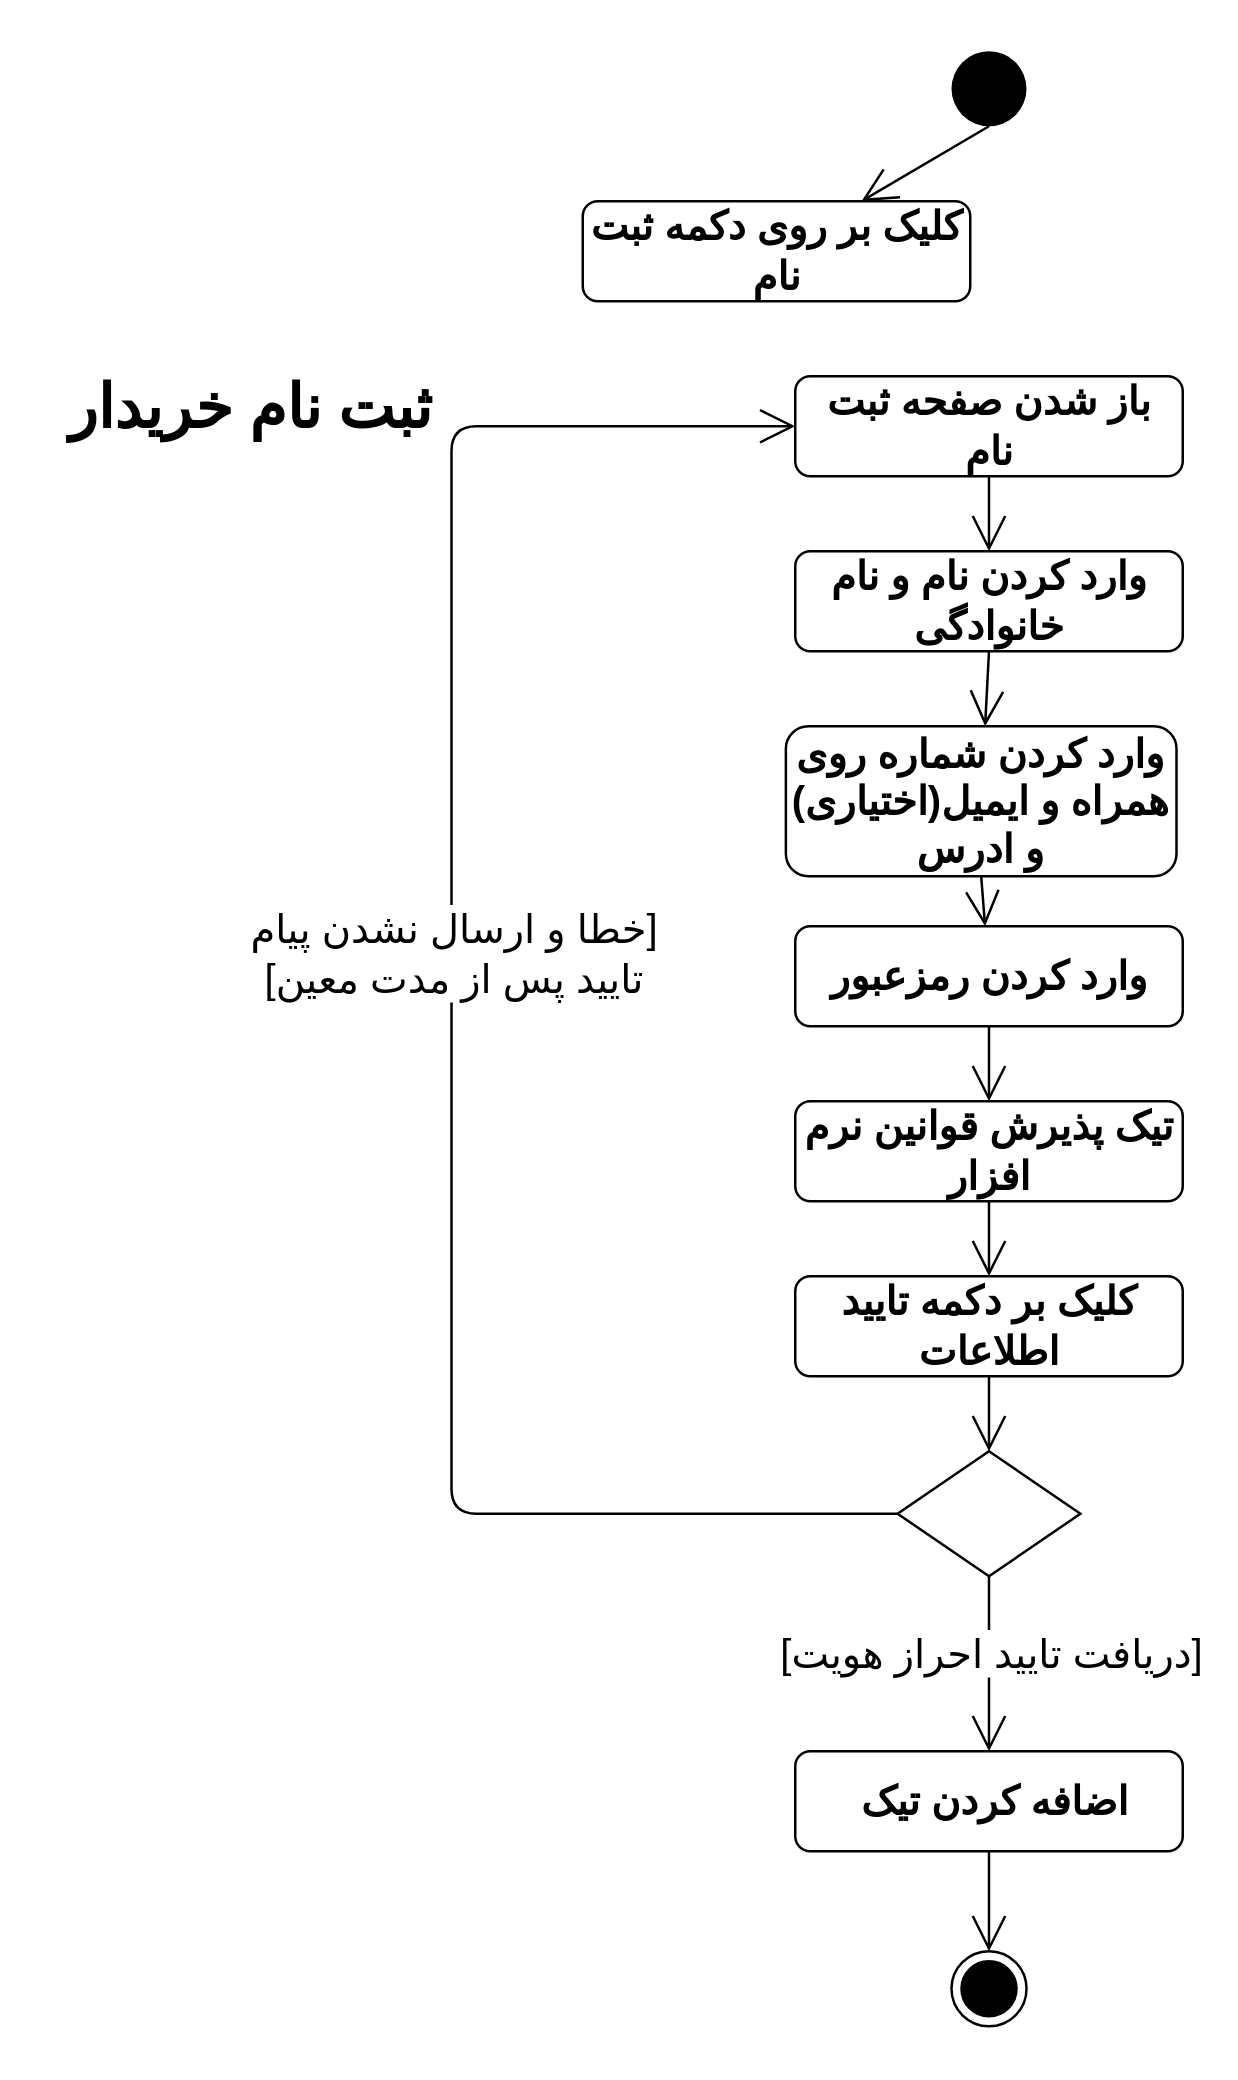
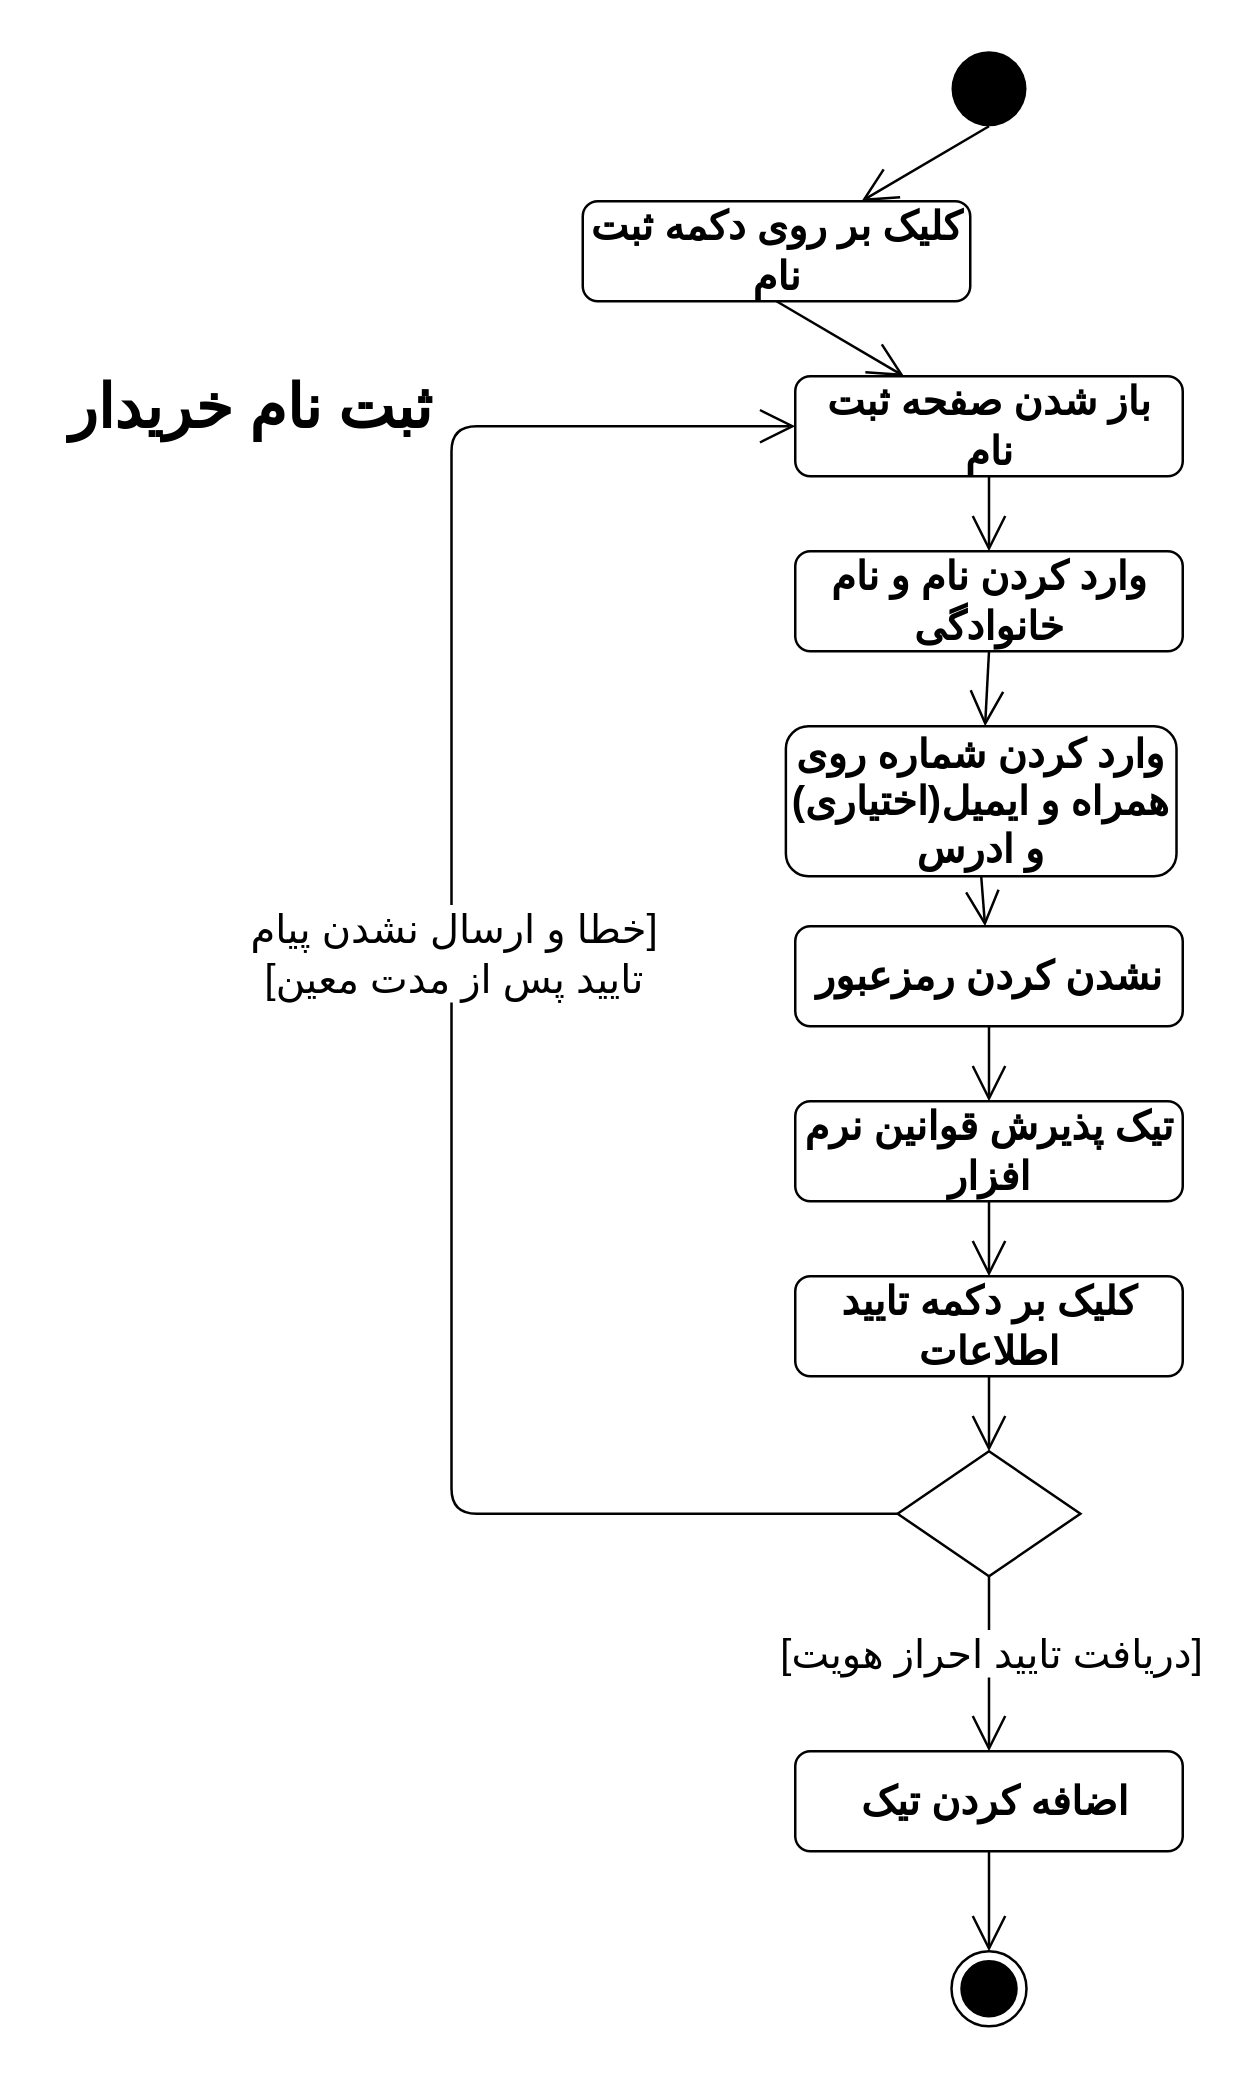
  <mxCell id="0" />
  <mxCell id="1" parent="0" />
  <mxCell id="2" value="" style="ellipse;fillColor=#000000;strokeColor=none;fontSize=15;" parent="1" vertex="1"><mxGeometry x="380" y="20" width="30" height="30" as="geometry" /></mxCell>
  <mxCell id="3" value="" style="endArrow=open;endFill=1;endSize=12;html=1;fontSize=15;exitX=0.5;exitY=1;exitDx=0;exitDy=0;" parent="1" source="2" target="4" edge="1"><mxGeometry width="160" relative="1" as="geometry"><mxPoint x="340" y="280" as="sourcePoint" /><mxPoint x="395" y="80" as="targetPoint" /></mxGeometry></mxCell>
  <mxCell id="4" value="کلیک بر روی دکمه ثبت نام" style="shape=rect;html=1;rounded=1;whiteSpace=wrap;align=center;fontStyle=1;fontSize=16;" parent="1" vertex="1"><mxGeometry x="232.5" y="80" width="155" height="40" as="geometry" /></mxCell>
+ <mxCell id="5" value="" style="endArrow=open;endFill=1;endSize=12;html=1;fontSize=15;exitX=0.5;exitY=1;exitDx=0;exitDy=0;" parent="1" source="4" target="6" edge="1"><mxGeometry width="160" relative="1" as="geometry"><mxPoint x="395" y="140" as="sourcePoint" /><mxPoint x="395" y="170" as="targetPoint" /></mxGeometry></mxCell>
  <mxCell id="6" value="باز شدن صفحه ثبت نام" style="shape=rect;html=1;rounded=1;whiteSpace=wrap;align=center;fontStyle=1;fontSize=16;" parent="1" vertex="1"><mxGeometry x="317.5" y="150" width="155" height="40" as="geometry" /></mxCell>
  <mxCell id="7" value="" style="endArrow=open;endFill=1;endSize=12;html=1;fontSize=15;exitX=0.5;exitY=1;exitDx=0;exitDy=0;" parent="1" source="6" target="8" edge="1"><mxGeometry width="160" relative="1" as="geometry"><mxPoint x="350" y="210" as="sourcePoint" /><mxPoint x="395" y="230" as="targetPoint" /></mxGeometry></mxCell>
  <mxCell id="8" value="وارد کردن نام و نام خانوادگی" style="shape=rect;html=1;rounded=1;whiteSpace=wrap;align=center;fontStyle=1;fontSize=16;" parent="1" vertex="1"><mxGeometry x="317.5" y="220" width="155" height="40" as="geometry" /></mxCell>
  <mxCell id="9" value="" style="endArrow=open;endFill=1;endSize=12;html=1;fontSize=15;exitX=0.5;exitY=1;exitDx=0;exitDy=0;" parent="1" source="8" target="10" edge="1"><mxGeometry width="160" relative="1" as="geometry"><mxPoint x="395" y="300" as="sourcePoint" /><mxPoint x="395" y="330" as="targetPoint" /></mxGeometry></mxCell>
  <mxCell id="10" value="وارد کردن شماره روی همراه و ایمیل(اختیاری) و ادرس" style="shape=rect;html=1;rounded=1;whiteSpace=wrap;align=center;fontStyle=1;fontSize=16;" parent="1" vertex="1"><mxGeometry x="313.75" y="290" width="156.25" height="60" as="geometry" /></mxCell>
  <mxCell id="11" value="" style="endArrow=open;endFill=1;endSize=12;html=1;fontSize=15;exitX=0.5;exitY=1;exitDx=0;exitDy=0;" parent="1" source="10" target="12" edge="1"><mxGeometry width="160" relative="1" as="geometry"><mxPoint x="387.5" y="360" as="sourcePoint" /><mxPoint x="387.5" y="390" as="targetPoint" /></mxGeometry></mxCell>
- <mxCell id="12" value="وارد کردن رمزعبور" style="shape=rect;html=1;rounded=1;whiteSpace=wrap;align=center;fontStyle=1;fontSize=16;" parent="1" vertex="1"><mxGeometry x="317.5" y="370" width="155" height="40" as="geometry" /></mxCell>
+ <mxCell id="12" value="نشدن کردن رمزعبور" style="shape=rect;html=1;rounded=1;whiteSpace=wrap;align=center;fontStyle=1;fontSize=16;" parent="1" vertex="1"><mxGeometry x="317.5" y="370" width="155" height="40" as="geometry" /></mxCell>
  <mxCell id="13" value="" style="endArrow=open;endFill=1;endSize=12;html=1;fontSize=15;exitX=0.5;exitY=1;exitDx=0;exitDy=0;exitPerimeter=0;" parent="1" source="12" target="14" edge="1"><mxGeometry width="160" relative="1" as="geometry"><mxPoint x="395" y="420" as="sourcePoint" /><mxPoint x="387.5" y="470" as="targetPoint" /></mxGeometry></mxCell>
  <mxCell id="14" value="تیک پذیرش قوانین نرم افزار" style="shape=rect;html=1;rounded=1;whiteSpace=wrap;align=center;fontStyle=1;fontSize=16;" parent="1" vertex="1"><mxGeometry x="317.5" y="440" width="155" height="40" as="geometry" /></mxCell>
  <mxCell id="15" value="" style="endArrow=open;endFill=1;endSize=12;html=1;fontSize=15;exitX=0.5;exitY=1;exitDx=0;exitDy=0;" parent="1" source="14" target="16" edge="1"><mxGeometry width="160" relative="1" as="geometry"><mxPoint x="391.25" y="490" as="sourcePoint" /><mxPoint x="383.75" y="550" as="targetPoint" /></mxGeometry></mxCell>
  <mxCell id="16" value="کلیک بر دکمه تایید اطلاعات" style="shape=rect;html=1;rounded=1;whiteSpace=wrap;align=center;fontStyle=1;fontSize=16;" parent="1" vertex="1"><mxGeometry x="317.5" y="510" width="155" height="40" as="geometry" /></mxCell>
  <mxCell id="17" value="" style="rhombus;fontSize=16;" parent="1" vertex="1"><mxGeometry x="358.44" y="580" width="73.12" height="50" as="geometry" /></mxCell>
  <mxCell id="18" value="" style="endArrow=open;endFill=1;endSize=12;html=1;fontSize=16;exitX=0.5;exitY=1;exitDx=0;exitDy=0;entryX=0.5;entryY=0;entryDx=0;entryDy=0;" parent="1" source="16" target="17" edge="1"><mxGeometry width="160" relative="1" as="geometry"><mxPoint x="340" y="640" as="sourcePoint" /><mxPoint x="500" y="640" as="targetPoint" /></mxGeometry></mxCell>
  <mxCell id="19" value="" style="endArrow=open;endFill=1;endSize=12;html=1;fontSize=16;exitX=0;exitY=0.5;exitDx=0;exitDy=0;entryX=0;entryY=0.5;entryDx=0;entryDy=0;" parent="1" source="17" target="6" edge="1"><mxGeometry width="160" relative="1" as="geometry"><mxPoint x="60" y="540" as="sourcePoint" /><mxPoint x="180" y="170" as="targetPoint" /><Array as="points"><mxPoint x="180" y="605" /><mxPoint x="180" y="170" /></Array></mxGeometry></mxCell>
  <mxCell id="20" value="&lt;div&gt;خطا و ارسال نشدن پیام]&lt;/div&gt;&lt;div&gt;[تایید پس از مدت معین&lt;/div&gt;" style="edgeLabel;html=1;align=center;verticalAlign=middle;resizable=0;points=[];fontSize=16;" parent="19" vertex="1" connectable="0"><mxGeometry x="-0.669" y="1" relative="1" as="geometry"><mxPoint x="-54.44" y="-226" as="offset" /></mxGeometry></mxCell>
  <mxCell id="21" value="" style="endArrow=open;endFill=1;endSize=12;html=1;fontSize=15;exitX=0.5;exitY=1;exitDx=0;exitDy=0;" parent="1" source="17" target="23" edge="1"><mxGeometry width="160" relative="1" as="geometry"><mxPoint x="391.88" y="650" as="sourcePoint" /><mxPoint x="380.63" y="720" as="targetPoint" /></mxGeometry></mxCell>
  <mxCell id="22" value="[دریافت تایید احراز هویت]" style="edgeLabel;html=1;align=center;verticalAlign=middle;resizable=0;points=[];fontSize=16;" parent="21" vertex="1" connectable="0"><mxGeometry x="-0.4" y="2" relative="1" as="geometry"><mxPoint x="-2" y="9" as="offset" /></mxGeometry></mxCell>
  <mxCell id="23" value="&amp;nbsp;اضافه کردن تیک" style="shape=rect;html=1;rounded=1;whiteSpace=wrap;align=center;fontStyle=1;fontSize=16;" parent="1" vertex="1"><mxGeometry x="317.5" y="700" width="155" height="40" as="geometry" /></mxCell>
  <mxCell id="24" value="" style="endArrow=open;endFill=1;endSize=12;html=1;fontSize=15;exitX=0.5;exitY=1;exitDx=0;exitDy=0;entryX=0.5;entryY=0;entryDx=0;entryDy=0;" parent="1" source="23" target="25" edge="1"><mxGeometry width="160" relative="1" as="geometry"><mxPoint x="395" y="860" as="sourcePoint" /><mxPoint x="397" y="930" as="targetPoint" /><Array as="points" /></mxGeometry></mxCell>
  <mxCell id="25" value="" style="ellipse;html=1;shape=endState;fillColor=#000000;strokeColor=#000000;fontSize=16;" parent="1" vertex="1"><mxGeometry x="380" y="780" width="30" height="30" as="geometry" /></mxCell>
  <mxCell id="26" value="&lt;font style=&quot;font-size: 24px&quot;&gt;&lt;b&gt;ثبت نام خریدار&lt;/b&gt;&lt;br&gt;&lt;/font&gt;" style="text;html=1;strokeColor=none;fillColor=none;align=center;verticalAlign=middle;whiteSpace=wrap;rounded=0;" parent="1" vertex="1"><mxGeometry x="20" y="135" width="160" height="55" as="geometry" /></mxCell>
